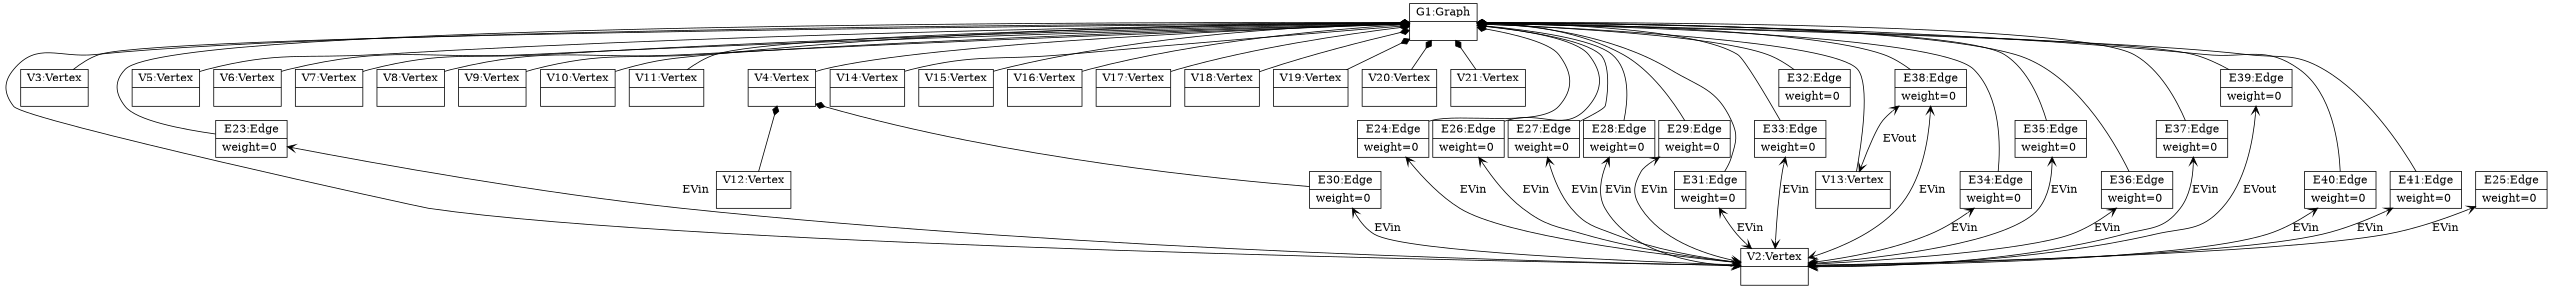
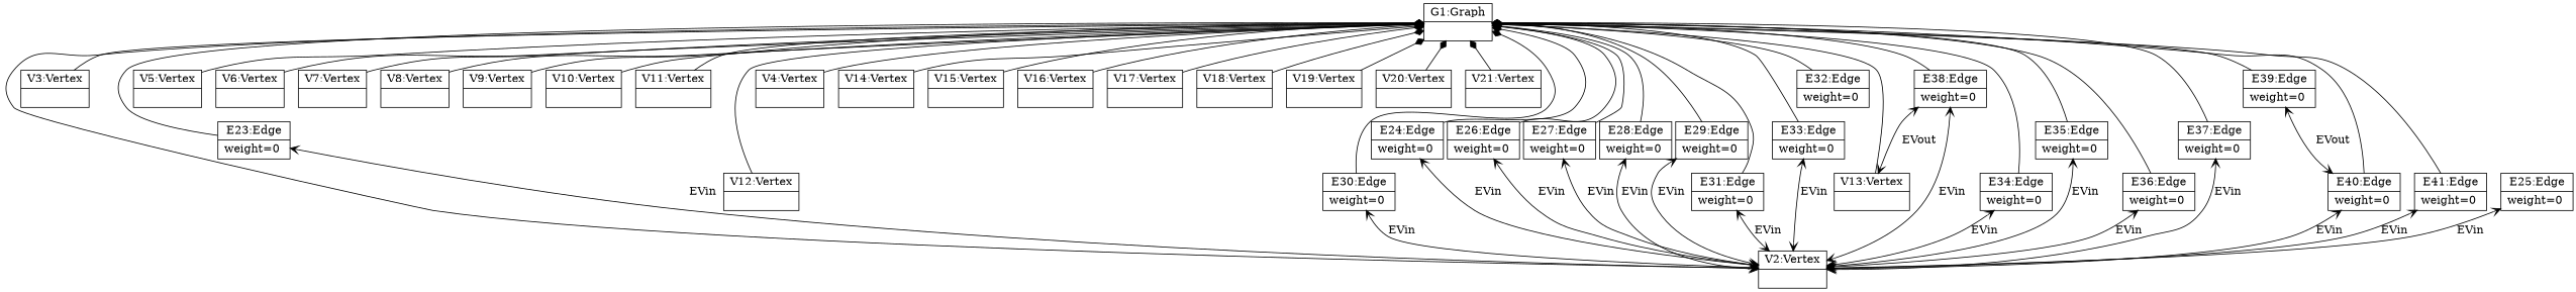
  graph {
    node [shape=record]
    edge [arrowhead=none arrowtail=diamond dir=both]
    n1 [label="{G1:Graph|}"]
    n2 [label="{V2:Vertex|}"]
    n3 [label="{V3:Vertex|}"]
    n4 [label="{V4:Vertex|}"]
    n5 [label="{V5:Vertex|}"]
    n6 [label="{V6:Vertex|}"]
    n7 [label="{V7:Vertex|}"]
    n8 [label="{V8:Vertex|}"]
    n9 [label="{V9:Vertex|}"]
    n10 [label="{V10:Vertex|}"]
    n11 [label="{V11:Vertex|}"]
    n12 [label="{V12:Vertex|}"]
    n13 [label="{V13:Vertex|}"]
    n14 [label="{V14:Vertex|}"]
    n15 [label="{V15:Vertex|}"]
    n16 [label="{V16:Vertex|}"]
    n17 [label="{V17:Vertex|}"]
    n18 [label="{V18:Vertex|}"]
    n19 [label="{V19:Vertex|}"]
    n20 [label="{V20:Vertex|}"]
    n21 [label="{V21:Vertex|}"]
    n22 [label="{E23:Edge| weight=0 \n}"]
    n23 [label="{E24:Edge| weight=0 \n}"]
    n24 [label="{E26:Edge| weight=0 \n}"]
    n25 [label="{E27:Edge| weight=0 \n}"]
    n26 [label="{E28:Edge| weight=0 \n}"]
    n27 [label="{E29:Edge| weight=0 \n}"]
    n28 [label="{E30:Edge| weight=0 \n}"]
    n29 [label="{E31:Edge| weight=0 \n}"]
    n30 [label="{E32:Edge| weight=0 \n}"]
    n31 [label="{E33:Edge| weight=0 \n}"]
    n32 [label="{E34:Edge| weight=0 \n}"]
    n33 [label="{E35:Edge| weight=0 \n}"]
    n34 [label="{E36:Edge| weight=0 \n}"]
    n35 [label="{E37:Edge| weight=0 \n}"]
    n36 [label="{E38:Edge| weight=0 \n}"]
    n37 [label="{E39:Edge| weight=0 \n}"]
    n38 [label="{E40:Edge| weight=0 \n}"]
    n39 [label="{E41:Edge| weight=0 \n}"]
    n40 [label="{E25:Edge| weight=0 \n}"]
    n1 -- n2
    n1 -- n3
    n1 -- n4
    n1 -- n5
    n1 -- n6
    n1 -- n7
    n1 -- n8
    n1 -- n9
    n1 -- n10
    n1 -- n11
-   n4 -- n12
+   n1 -- n12
    n1 -- n13
    n1 -- n14
    n1 -- n15
    n1 -- n16
    n1 -- n17
    n1 -- n18
    n1 -- n19
    n1 -- n20
    n1 -- n21
    n1 -- n22
    n1 -- n23
    n1 -- n24
    n1 -- n25
    n1 -- n26
    n1 -- n27
-   n4 -- n28
+   n1 -- n28
    n1 -- n29
    n1 -- n30
    n1 -- n31
    n1 -- n32
    n1 -- n33
    n1 -- n34
    n1 -- n35
    n1 -- n36
    n1 -- n37
    n1 -- n38
    n1 -- n39
    n22 -- n2 [arrowhead=open arrowtail=open label=EVin]
    n23 -- n2 [arrowhead=open arrowtail=open label=EVin]
    n24 -- n2 [arrowhead=open arrowtail=open label=EVin]
    n25 -- n2 [arrowhead=open arrowtail=open label=EVin]
    n26 -- n2 [arrowhead=open arrowtail=open label=EVin]
    n27 -- n2 [arrowhead=open arrowtail=open label=EVin]
    n28 -- n2 [arrowhead=open arrowtail=open label=EVin]
    n29 -- n2 [arrowhead=open arrowtail=open label=EVin]
    n31 -- n2 [arrowhead=open arrowtail=open label=EVin]
    n32 -- n2 [arrowhead=open arrowtail=open label=EVin]
    n33 -- n2 [arrowhead=open arrowtail=open label=EVin]
    n34 -- n2 [arrowhead=open arrowtail=open label=EVin]
    n35 -- n2 [arrowhead=open arrowtail=open label=EVin]
    n36 -- n2 [arrowhead=open arrowtail=open label=EVin]
    n36 -- n13 [arrowhead=open arrowtail=open label=EVout]
-   n37 -- n2 [arrowhead=open arrowtail=open label=EVout]
+   n37 -- n38 [arrowhead=open arrowtail=open label=EVout]
    n38 -- n2 [arrowhead=open arrowtail=open label=EVin]
    n39 -- n2 [arrowhead=open arrowtail=open label=EVin]
    n40 -- n2 [arrowhead=open arrowtail=open label=EVin]
  }
